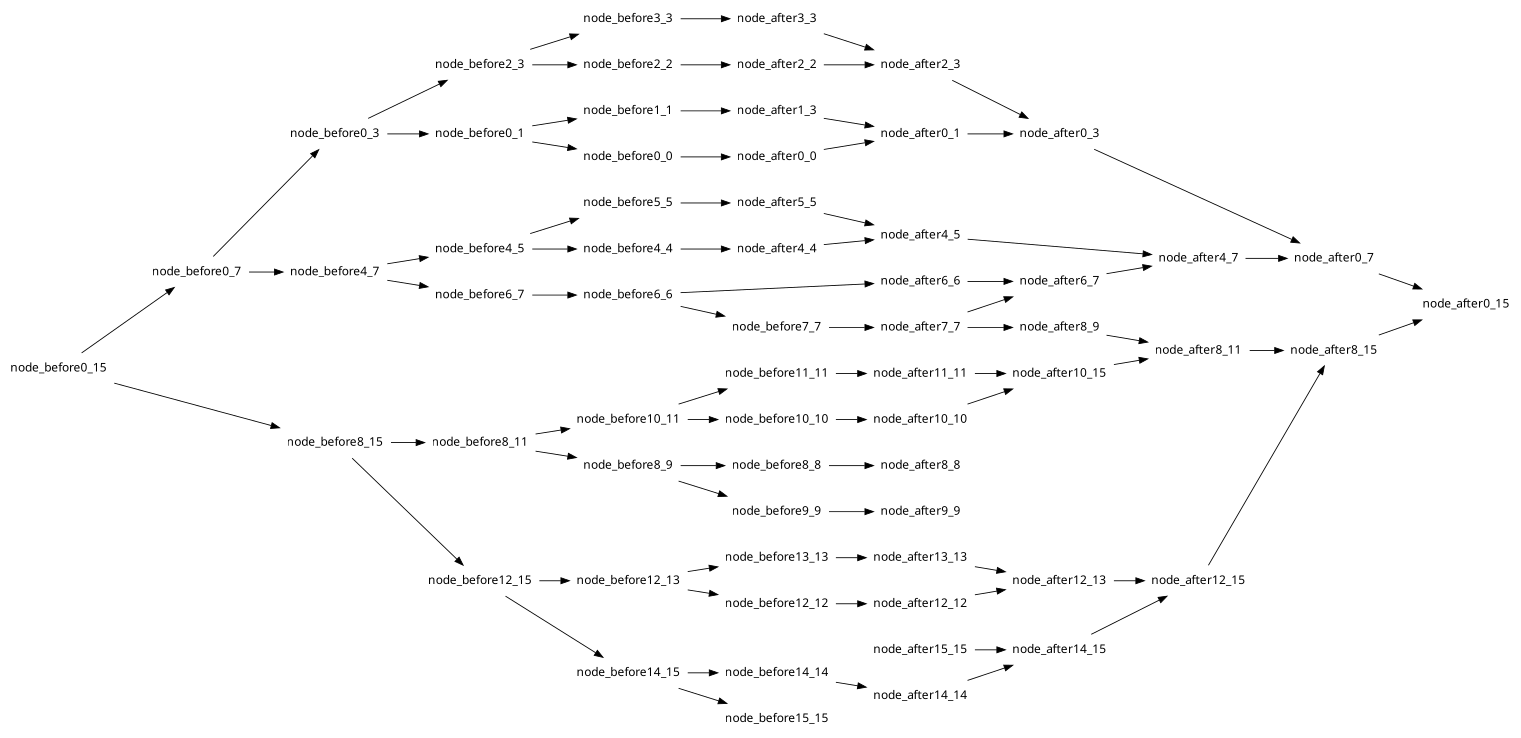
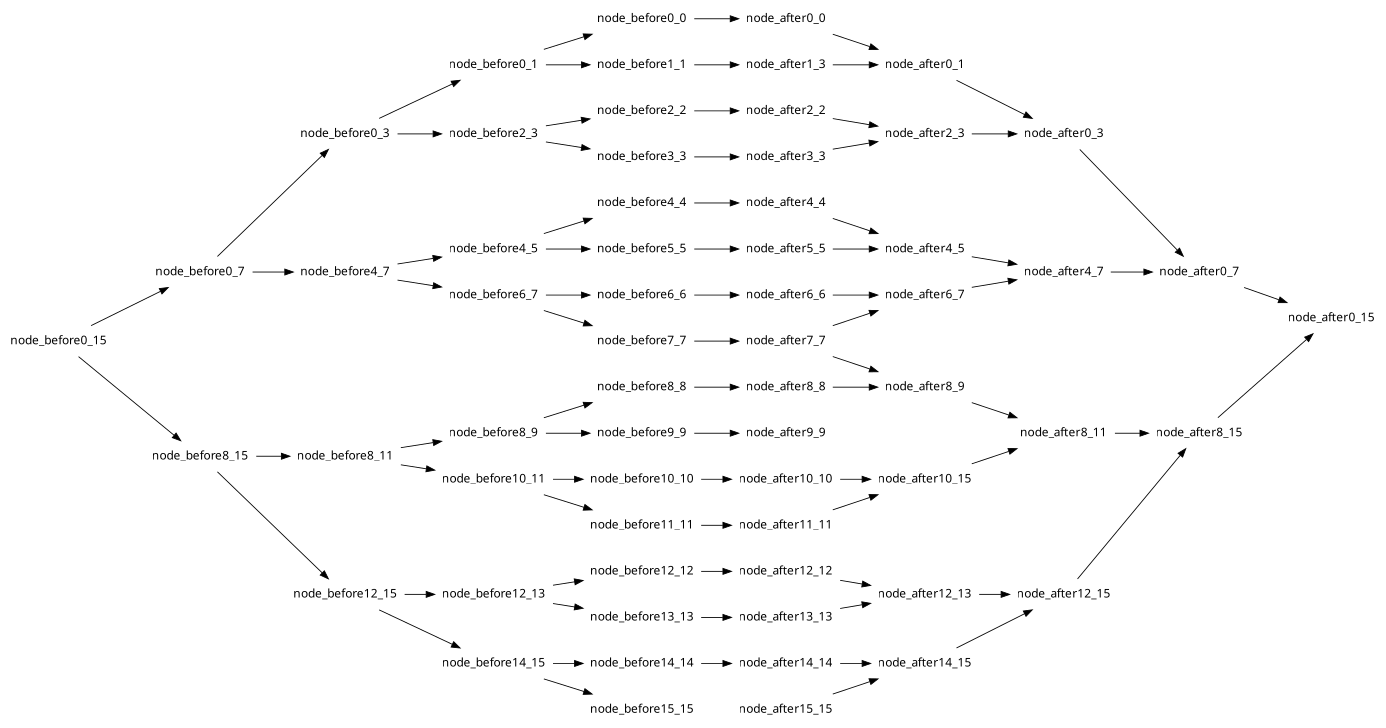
  digraph {
    fontname="Noto Sans"
    rankdir=LR
    node [fontname="Noto Sans" shape=plaintext]
    edge [fontname="Noto Sans"]
    node_before0_15
    node_before0_7
    node_before8_15
    node_before0_3
    node_before4_7
    node_before8_11
    node_before12_15
    node_before0_1
    node_before2_3
    node_before4_5
    node_before6_7
    node_before8_9
    node_before10_11
    node_before12_13
    node_before14_15
    node_before0_0
    node_before1_1
    node_before2_2
    node_before3_3
    node_before4_4
    node_before5_5
    node_before6_6
    node_before7_7
    node_after0_0
    n25 [label=node_after1_3]
    node_after2_2
    node_after3_3
    node_after0_1
    node_after0_3
    node_after0_7
    node_after2_3
    node_after0_15
    node_after4_4
    node_after5_5
    node_after6_6
    node_after7_7
    node_after4_5
    node_after4_7
    node_after6_7
    node_after8_9
    node_before8_8
    node_before9_9
    node_before10_10
    node_before11_11
    node_before12_12
    node_before13_13
    node_before14_14
    node_before15_15
    node_after8_8
    node_after9_9
    node_after10_10
    node_after11_11
    node_after8_11
    node_after8_15
    n55 [label=node_after10_15]
    node_after12_12
    node_after13_13
    node_after14_14
    node_after12_13
    node_after12_15
    node_after14_15
    node_after15_15
    node_before0_15 -> node_before0_7
    node_before0_15 -> node_before8_15
    node_before0_7 -> node_before0_3
    node_before0_7 -> node_before4_7
    node_before8_15 -> node_before8_11
    node_before8_15 -> node_before12_15
    node_before0_3 -> node_before0_1
    node_before0_3 -> node_before2_3
    node_before4_7 -> node_before4_5
    node_before4_7 -> node_before6_7
    node_before8_11 -> node_before8_9
    node_before8_11 -> node_before10_11
    node_before12_15 -> node_before12_13
    node_before12_15 -> node_before14_15
    node_before0_1 -> node_before0_0
    node_before0_1 -> node_before1_1
    node_before2_3 -> node_before2_2
    node_before2_3 -> node_before3_3
    node_before4_5 -> node_before4_4
    node_before4_5 -> node_before5_5
    node_before6_7 -> node_before6_6
-   node_before6_6 -> node_before7_7
+   node_before6_7 -> node_before7_7
    node_before8_9 -> node_before8_8
    node_before8_9 -> node_before9_9
    node_before10_11 -> node_before10_10
    node_before10_11 -> node_before11_11
    node_before12_13 -> node_before12_12
    node_before12_13 -> node_before13_13
    node_before14_15 -> node_before14_14
    node_before14_15 -> node_before15_15
    node_before0_0 -> node_after0_0
    node_before1_1 -> n25
    node_before2_2 -> node_after2_2
    node_before3_3 -> node_after3_3
    node_before4_4 -> node_after4_4
    node_before5_5 -> node_after5_5
    node_before6_6 -> node_after6_6
    node_before7_7 -> node_after7_7
    node_after0_0 -> node_after0_1
    n25 -> node_after0_1
    node_after2_2 -> node_after2_3
    node_after3_3 -> node_after2_3
    node_after0_1 -> node_after0_3
    node_after0_3 -> node_after0_7
    node_after0_7 -> node_after0_15
    node_after2_3 -> node_after0_3
    node_after4_4 -> node_after4_5
    node_after5_5 -> node_after4_5
    node_after6_6 -> node_after6_7
    node_after7_7 -> node_after6_7
    node_after7_7 -> node_after8_9
    node_after4_5 -> node_after4_7
    node_after4_7 -> node_after0_7
    node_after6_7 -> node_after4_7
    node_after8_9 -> node_after8_11
    node_before8_8 -> node_after8_8
    node_before9_9 -> node_after9_9
    node_before10_10 -> node_after10_10
    node_before11_11 -> node_after11_11
    node_before12_12 -> node_after12_12
    node_before13_13 -> node_after13_13
    node_before14_14 -> node_after14_14
+   node_after8_8 -> node_after8_9
    node_after10_10 -> n55
    node_after11_11 -> n55
    node_after8_11 -> node_after8_15
    node_after8_15 -> node_after0_15
    n55 -> node_after8_11
    node_after12_12 -> node_after12_13
    node_after13_13 -> node_after12_13
    node_after14_14 -> node_after14_15
    node_after12_13 -> node_after12_15
    node_after12_15 -> node_after8_15
    node_after14_15 -> node_after12_15
    node_after15_15 -> node_after14_15
  }
